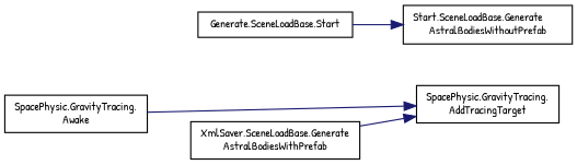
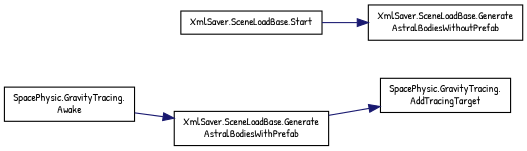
  digraph {
    fontname="Patrick Hand"
    rankdir=RL
    node [color=black fillcolor=white fontname="Patrick Hand" fontsize=10 shape=record style=filled]
    edge [color=midnightblue dir=back fontname="Patrick Hand" fontsize=10 labelfontname=Helvetica labelfontsize=10 style=solid]
    n1 [height=0.2 label="SpacePhysic.GravityTracing.\lAddTracingTarget" width=0.4]
    n2 [height=0.2 label="SpacePhysic.GravityTracing.\lAwake" width=0.4]
    n3 [height=0.2 label="XmlSaver.SceneLoadBase.Generate\lAstralBodiesWithPrefab" width=0.4]
-   n4 [height=0.2 label="Start.SceneLoadBase.Generate\lAstralBodiesWithoutPrefab" width=0.4]
-   n5 [height=0.2 label="Generate.SceneLoadBase.Start" width=0.4]
-   n1 -> n2
+   n4 [height=0.2 label="XmlSaver.SceneLoadBase.Generate\lAstralBodiesWithoutPrefab" width=0.4]
+   n5 [height=0.2 label="XmlSaver.SceneLoadBase.Start" width=0.4]
+   n3 -> n2
    n1 -> n3
    n4 -> n5
  }
